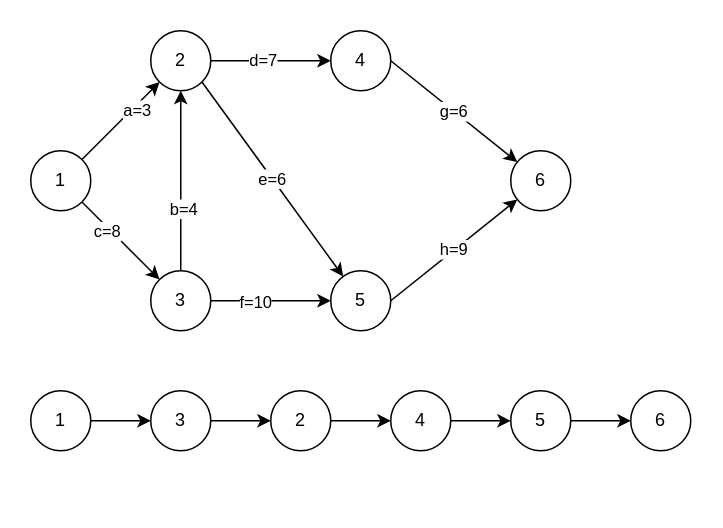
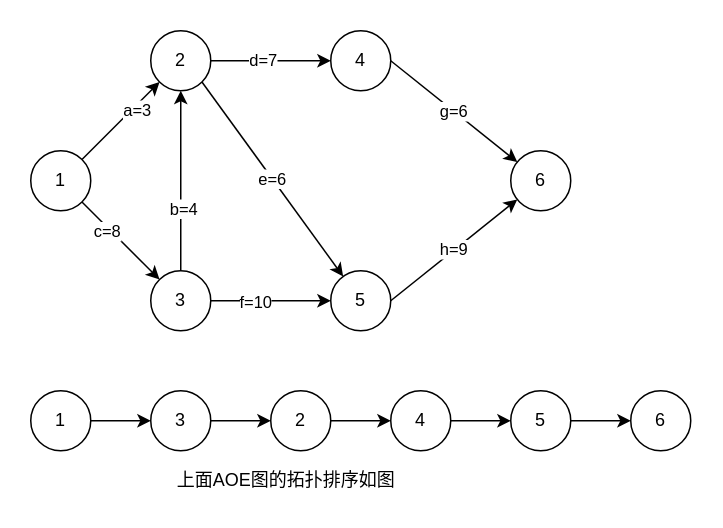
  <mxCell id="0" />
  <mxCell id="1" parent="0" />
  <mxCell id="2" style="rounded=0;orthogonalLoop=1;jettySize=auto;html=1;exitX=1;exitY=0;exitDx=0;exitDy=0;" edge="1" parent="1" source="6" target="10"><mxGeometry relative="1" as="geometry" /></mxCell>
  <mxCell id="3" value="a=3" style="edgeLabel;html=1;align=center;verticalAlign=middle;resizable=0;points=[];" vertex="1" connectable="0" parent="2"><mxGeometry x="0.328" y="-2" relative="1" as="geometry"><mxPoint as="offset" /></mxGeometry></mxCell>
  <mxCell id="4" style="edgeStyle=none;rounded=0;orthogonalLoop=1;jettySize=auto;html=1;exitX=1;exitY=1;exitDx=0;exitDy=0;" edge="1" parent="1" source="6" target="15"><mxGeometry relative="1" as="geometry" /></mxCell>
  <mxCell id="5" value="c=8" style="edgeLabel;html=1;align=center;verticalAlign=middle;resizable=0;points=[];" vertex="1" connectable="0" parent="4"><mxGeometry x="-0.317" y="-2" relative="1" as="geometry"><mxPoint as="offset" /></mxGeometry></mxCell>
  <mxCell id="6" value="1" style="ellipse;whiteSpace=wrap;html=1;aspect=fixed;" vertex="1" parent="1"><mxGeometry x="20" y="100" width="40" height="40" as="geometry" /></mxCell>
  <mxCell id="7" value="e=6" style="edgeStyle=none;rounded=0;orthogonalLoop=1;jettySize=auto;html=1;exitX=1;exitY=1;exitDx=0;exitDy=0;" edge="1" parent="1" source="10" target="17"><mxGeometry relative="1" as="geometry" /></mxCell>
  <mxCell id="8" style="edgeStyle=none;rounded=0;orthogonalLoop=1;jettySize=auto;html=1;exitX=1;exitY=0.5;exitDx=0;exitDy=0;" edge="1" parent="1" source="10" target="19"><mxGeometry relative="1" as="geometry" /></mxCell>
  <mxCell id="9" value="d=7" style="edgeLabel;html=1;align=center;verticalAlign=middle;resizable=0;points=[];" vertex="1" connectable="0" parent="8"><mxGeometry x="-0.154" y="1" relative="1" as="geometry"><mxPoint as="offset" /></mxGeometry></mxCell>
  <mxCell id="10" value="2" style="ellipse;whiteSpace=wrap;html=1;aspect=fixed;" vertex="1" parent="1"><mxGeometry x="100" y="20" width="40" height="40" as="geometry" /></mxCell>
  <mxCell id="11" style="edgeStyle=none;rounded=0;orthogonalLoop=1;jettySize=auto;html=1;exitX=0.5;exitY=0;exitDx=0;exitDy=0;" edge="1" parent="1" source="15" target="10"><mxGeometry relative="1" as="geometry" /></mxCell>
  <mxCell id="12" value="b=4" style="edgeLabel;html=1;align=center;verticalAlign=middle;resizable=0;points=[];" vertex="1" connectable="0" parent="11"><mxGeometry x="-0.306" y="-1" relative="1" as="geometry"><mxPoint as="offset" /></mxGeometry></mxCell>
  <mxCell id="13" style="edgeStyle=none;rounded=0;orthogonalLoop=1;jettySize=auto;html=1;exitX=1;exitY=0.5;exitDx=0;exitDy=0;" edge="1" parent="1" source="15" target="17"><mxGeometry relative="1" as="geometry" /></mxCell>
  <mxCell id="14" value="f=10" style="edgeLabel;html=1;align=center;verticalAlign=middle;resizable=0;points=[];" vertex="1" connectable="0" parent="13"><mxGeometry x="-0.284" relative="1" as="geometry"><mxPoint as="offset" /></mxGeometry></mxCell>
  <mxCell id="15" value="3" style="ellipse;whiteSpace=wrap;html=1;aspect=fixed;" vertex="1" parent="1"><mxGeometry x="100" y="180" width="40" height="40" as="geometry" /></mxCell>
  <mxCell id="16" value="h=9" style="edgeStyle=none;rounded=0;orthogonalLoop=1;jettySize=auto;html=1;exitX=1;exitY=0.5;exitDx=0;exitDy=0;" edge="1" parent="1" source="17" target="20"><mxGeometry relative="1" as="geometry" /></mxCell>
  <mxCell id="17" value="5" style="ellipse;whiteSpace=wrap;html=1;aspect=fixed;" vertex="1" parent="1"><mxGeometry x="220" y="180" width="40" height="40" as="geometry" /></mxCell>
  <mxCell id="18" value="g=6" style="edgeStyle=none;rounded=0;orthogonalLoop=1;jettySize=auto;html=1;exitX=1;exitY=0.5;exitDx=0;exitDy=0;" edge="1" parent="1" source="19" target="20"><mxGeometry relative="1" as="geometry" /></mxCell>
  <mxCell id="19" value="4" style="ellipse;whiteSpace=wrap;html=1;aspect=fixed;" vertex="1" parent="1"><mxGeometry x="220" y="20" width="40" height="40" as="geometry" /></mxCell>
  <mxCell id="20" value="6" style="ellipse;whiteSpace=wrap;html=1;aspect=fixed;" vertex="1" parent="1"><mxGeometry x="340" y="100" width="40" height="40" as="geometry" /></mxCell>
  <mxCell id="21" style="edgeStyle=none;rounded=0;orthogonalLoop=1;jettySize=auto;html=1;exitX=1;exitY=0.5;exitDx=0;exitDy=0;" edge="1" parent="1" source="22" target="24"><mxGeometry relative="1" as="geometry" /></mxCell>
  <mxCell id="22" value="1" style="ellipse;whiteSpace=wrap;html=1;aspect=fixed;" vertex="1" parent="1"><mxGeometry x="20" y="260" width="40" height="40" as="geometry" /></mxCell>
  <mxCell id="23" style="edgeStyle=none;rounded=0;orthogonalLoop=1;jettySize=auto;html=1;exitX=1;exitY=0.5;exitDx=0;exitDy=0;" edge="1" parent="1" source="24" target="26"><mxGeometry relative="1" as="geometry" /></mxCell>
  <mxCell id="24" value="3" style="ellipse;whiteSpace=wrap;html=1;aspect=fixed;" vertex="1" parent="1"><mxGeometry x="100" y="260" width="40" height="40" as="geometry" /></mxCell>
  <mxCell id="25" style="edgeStyle=none;rounded=0;orthogonalLoop=1;jettySize=auto;html=1;exitX=1;exitY=0.5;exitDx=0;exitDy=0;" edge="1" parent="1" source="26" target="28"><mxGeometry relative="1" as="geometry" /></mxCell>
  <mxCell id="26" value="2" style="ellipse;whiteSpace=wrap;html=1;aspect=fixed;" vertex="1" parent="1"><mxGeometry x="180" y="260" width="40" height="40" as="geometry" /></mxCell>
  <mxCell id="27" style="edgeStyle=none;rounded=0;orthogonalLoop=1;jettySize=auto;html=1;exitX=1;exitY=0.5;exitDx=0;exitDy=0;" edge="1" parent="1" source="28" target="30"><mxGeometry relative="1" as="geometry" /></mxCell>
  <mxCell id="28" value="4" style="ellipse;whiteSpace=wrap;html=1;aspect=fixed;" vertex="1" parent="1"><mxGeometry x="260" y="260" width="40" height="40" as="geometry" /></mxCell>
  <mxCell id="29" style="edgeStyle=none;rounded=0;orthogonalLoop=1;jettySize=auto;html=1;exitX=1;exitY=0.5;exitDx=0;exitDy=0;entryX=0;entryY=0.5;entryDx=0;entryDy=0;" edge="1" parent="1" source="30" target="31"><mxGeometry relative="1" as="geometry" /></mxCell>
  <mxCell id="30" value="5" style="ellipse;whiteSpace=wrap;html=1;aspect=fixed;" vertex="1" parent="1"><mxGeometry x="340" y="260" width="40" height="40" as="geometry" /></mxCell>
  <mxCell id="31" value="6" style="ellipse;whiteSpace=wrap;html=1;aspect=fixed;" vertex="1" parent="1"><mxGeometry x="420" y="260" width="40" height="40" as="geometry" /></mxCell>
+ <mxCell id="32" value="上面AOE图的拓扑排序如图" style="text;html=1;align=center;verticalAlign=middle;resizable=0;points=[];autosize=1;strokeColor=none;fillColor=none;" vertex="1" parent="1"><mxGeometry x="110" y="310" width="160" height="20" as="geometry" /></mxCell>
